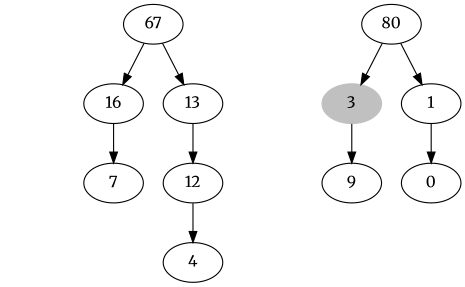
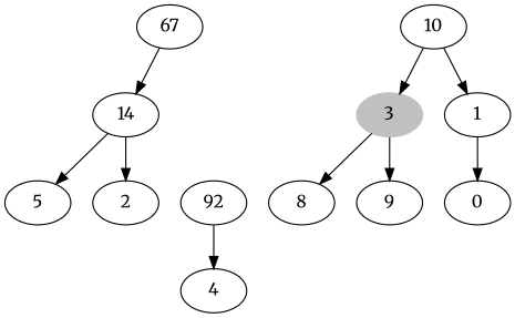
  digraph {
    fontname=Merriweather
    node [fontname=Merriweather]
    edge [fontname=Merriweather]
    n1 [label=67]
-   16
-   13
+   16 [label=14]
    3 [color=grey style=filled]
-   10 [label=80]
+   10
    1
-   7
-   12
+   5
+   7 [label=2]
+   12 [label=92]
+   8
    9
    0
    4
    n1 -> 16
-   n1 -> 13
+   16 -> 5
    16 -> 7
-   13 -> 12
+   3 -> 8
    3 -> 9
    10 -> 3
    10 -> 1
    1 -> 0
    12 -> 4
  }
